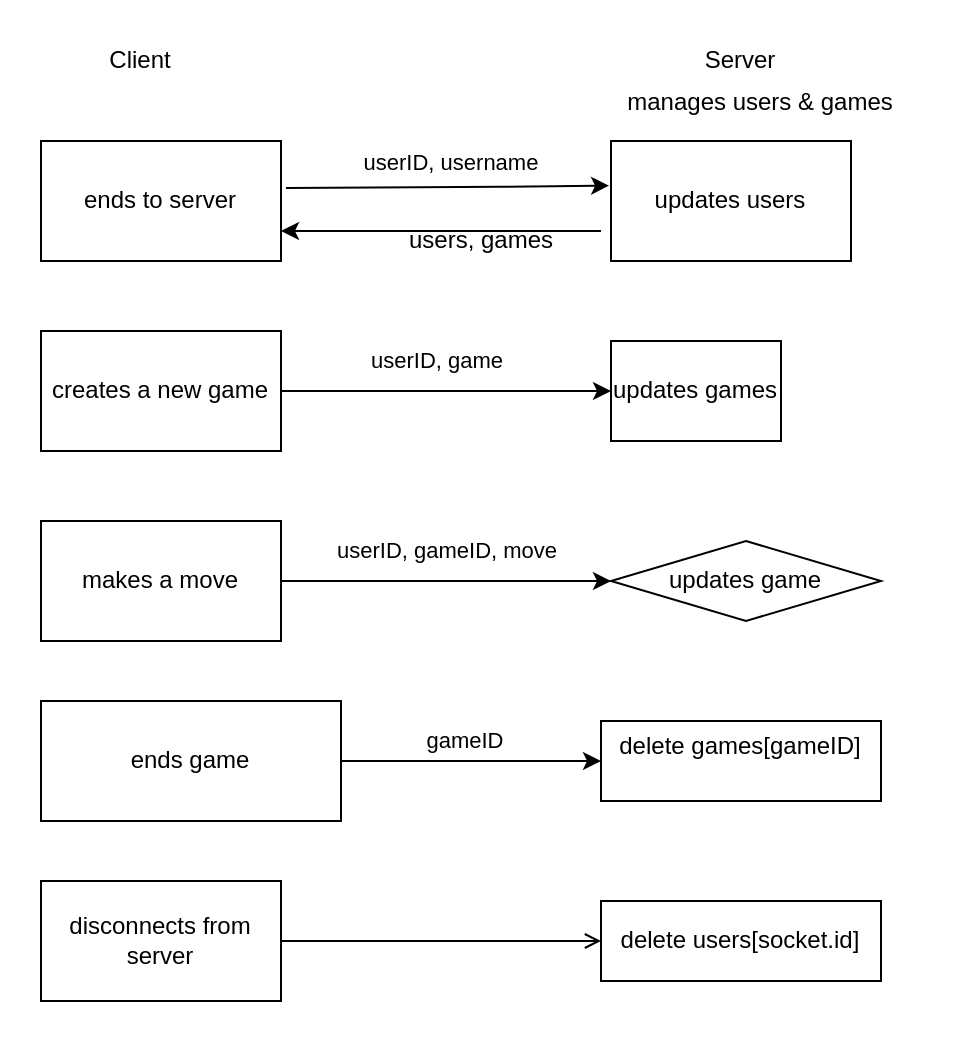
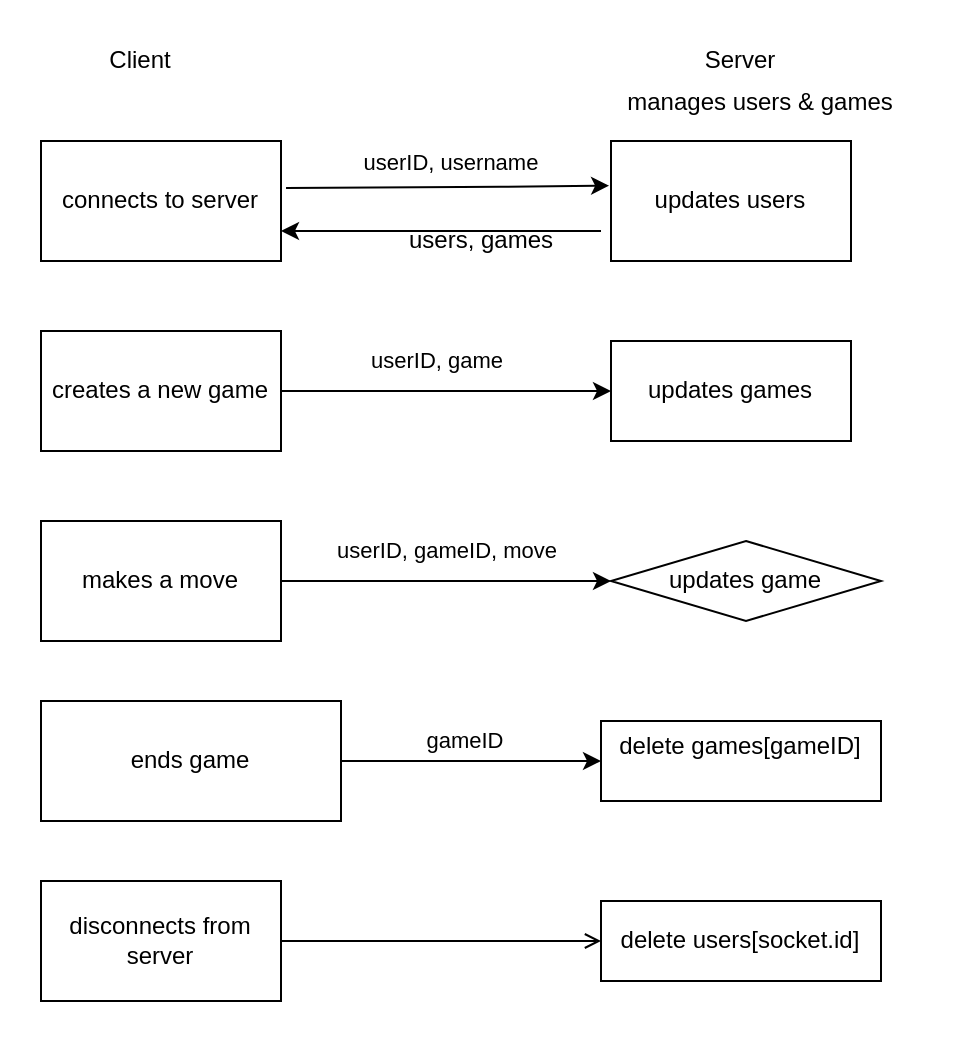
  <mxCell id="0" />
  <mxCell id="1" parent="0" />
- <mxCell id="2" value="ends to server" style="rounded=0;whiteSpace=wrap;" vertex="1" parent="1"><mxGeometry x="20" y="70" width="120" height="60" as="geometry" /></mxCell>
+ <mxCell id="2" value="connects to server" style="rounded=0;whiteSpace=wrap;" vertex="1" parent="1"><mxGeometry x="20" y="70" width="120" height="60" as="geometry" /></mxCell>
  <mxCell id="3" value="updates users" style="rounded=0;whiteSpace=wrap;html=1;" vertex="1" parent="1"><mxGeometry x="305" y="70" width="120" height="60" as="geometry" /></mxCell>
  <mxCell id="4" value="Client" style="text;html=1;strokeColor=none;fillColor=none;align=center;verticalAlign=middle;whiteSpace=wrap;rounded=0;" vertex="1" parent="1"><mxGeometry x="50" y="20" width="40" height="20" as="geometry" /></mxCell>
  <mxCell id="5" value="Server" style="text;html=1;strokeColor=none;fillColor=none;align=center;verticalAlign=middle;whiteSpace=wrap;rounded=0;" vertex="1" parent="1"><mxGeometry x="350" y="20" width="40" height="20" as="geometry" /></mxCell>
  <mxCell id="6" value="creates a new game" style="rounded=0;whiteSpace=wrap;html=1;" vertex="1" parent="1"><mxGeometry x="20" y="165" width="120" height="60" as="geometry" /></mxCell>
  <mxCell id="7" value="userID, game" style="endArrow=classic;html=1;exitX=1;exitY=0.5;exitDx=0;exitDy=0;" edge="1" parent="1" source="6" target="8"><mxGeometry x="-0.053" y="15" width="50" height="50" relative="1" as="geometry"><mxPoint x="310" y="240" as="sourcePoint" /><mxPoint x="360" y="190" as="targetPoint" /><mxPoint as="offset" /></mxGeometry></mxCell>
- <mxCell id="8" value="updates games" style="rounded=0;html=1;whiteSpace=wrap;" vertex="1" parent="1"><mxGeometry x="305" y="170" width="85" height="50" as="geometry" /></mxCell>
+ <mxCell id="8" value="updates games" style="rounded=0;html=1;whiteSpace=wrap;" vertex="1" parent="1"><mxGeometry x="305" y="170" width="120" height="50" as="geometry" /></mxCell>
  <mxCell id="9" value="userID, gameID, move" style="edgeStyle=orthogonalEdgeStyle;rounded=0;orthogonalLoop=1;jettySize=auto;html=1;" edge="1" parent="1" source="10" target="11"><mxGeometry y="15" relative="1" as="geometry"><mxPoint as="offset" /></mxGeometry></mxCell>
  <mxCell id="10" value="makes a move" style="rounded=0;whiteSpace=wrap;html=1;" vertex="1" parent="1"><mxGeometry x="20" y="260" width="120" height="60" as="geometry" /></mxCell>
  <mxCell id="11" value="updates game" style="rhombus;whiteSpace=wrap;html=1;" vertex="1" parent="1"><mxGeometry x="305" y="270" width="135" height="40" as="geometry" /></mxCell>
  <mxCell id="12" value="gameID" style="edgeStyle=orthogonalEdgeStyle;rounded=0;orthogonalLoop=1;jettySize=auto;html=1;" edge="1" parent="1" source="13" target="14"><mxGeometry x="-0.053" y="10" relative="1" as="geometry"><mxPoint as="offset" /></mxGeometry></mxCell>
  <mxCell id="13" value="ends game" style="rounded=0;whiteSpace=wrap;html=1;" vertex="1" parent="1"><mxGeometry x="20" y="350" width="150" height="60" as="geometry" /></mxCell>
  <mxCell id="14" value="&lt;div&gt;delete games[gameID]&lt;br&gt;&lt;/div&gt;&lt;div&gt;&lt;br&gt;&lt;/div&gt;" style="rounded=0;whiteSpace=wrap;html=1;" vertex="1" parent="1"><mxGeometry x="300" y="360" width="140" height="40" as="geometry" /></mxCell>
  <mxCell id="15" value="" style="edgeStyle=orthogonalEdgeStyle;rounded=0;orthogonalLoop=1;jettySize=auto;html=1;endArrow=open;" edge="1" parent="1" source="16" target="17"><mxGeometry relative="1" as="geometry" /></mxCell>
  <mxCell id="16" value="disconnects from server" style="rounded=0;whiteSpace=wrap;html=1;" vertex="1" parent="1"><mxGeometry x="20" y="440" width="120" height="60" as="geometry" /></mxCell>
  <mxCell id="17" value="&lt;div&gt;delete users[socket.id]&lt;/div&gt;" style="whiteSpace=wrap;html=1;rounded=0;" vertex="1" parent="1"><mxGeometry x="300" y="450" width="140" height="40" as="geometry" /></mxCell>
  <mxCell id="18" value="" style="endArrow=classic;html=1;exitX=1.021;exitY=0.391;exitDx=0;exitDy=0;exitPerimeter=0;entryX=-0.008;entryY=0.372;entryDx=0;entryDy=0;entryPerimeter=0;" edge="1" parent="1" source="2" target="3"><mxGeometry width="50" height="50" relative="1" as="geometry"><mxPoint x="280" y="230" as="sourcePoint" /><mxPoint x="300" y="93" as="targetPoint" /><Array as="points"><mxPoint x="240" y="93" /></Array></mxGeometry></mxCell>
  <mxCell id="19" value="userID, username" style="edgeLabel;html=1;align=center;verticalAlign=middle;resizable=0;points=[];" vertex="1" connectable="0" parent="18"><mxGeometry x="0.01" relative="1" as="geometry"><mxPoint y="-13.01" as="offset" /></mxGeometry></mxCell>
  <mxCell id="20" value="" style="endArrow=classic;html=1;entryX=1;entryY=0.75;entryDx=0;entryDy=0;" edge="1" parent="1" target="2"><mxGeometry width="50" height="50" relative="1" as="geometry"><mxPoint x="300" y="115" as="sourcePoint" /><mxPoint x="330" y="180" as="targetPoint" /></mxGeometry></mxCell>
  <mxCell id="21" value="users, games" style="text;html=1;align=center;verticalAlign=middle;resizable=0;points=[];autosize=1;" vertex="1" parent="1"><mxGeometry x="195" y="110" width="90" height="20" as="geometry" /></mxCell>
  <mxCell id="22" value="manages users &amp; games" style="text;align=center;verticalAlign=middle;resizable=0;points=[];autosize=1;" vertex="1" parent="1"><mxGeometry x="300" y="40" width="160" height="20" as="geometry" /></mxCell>
